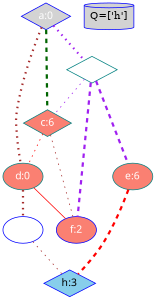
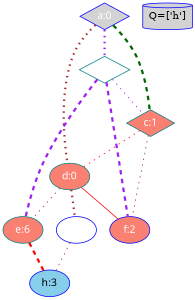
  graph {
    node [color=blue fillcolor=salmon fontcolor=white fontname="time-bold" shape=diamond style=filled]
    edge [color=brown penwidth=3 style=dotted]
    n1 [fillcolor=lightgrey label="a:0"]
    n2 [color=teal fillcolor=white label="b:1"]
-   n3 [color=teal label="c:6"]
+   n3 [color=teal label="c:1"]
    n4 [color=teal label="d:0" shape=ellipse]
    n5 [color=teal label="e:6" shape=ellipse]
    n6 [label="f:2" shape=ellipse]
    n7 [fillcolor=white label="g:2" shape=ellipse]
-   n8 [fillcolor=skyblue label="h:3" fontcolor=""]
+   n8 [fillcolor=skyblue label="h:3" shape=ellipse fontcolor=""]
    n9 [fillcolor=lightgrey label="Q=['h']" shape=cylinder fontcolor="" fontname=""]
    n1 -- n2 [color=purple]
    n1 -- n3 [color=darkgreen style=dashed]
    n1 -- n4
    n2 -- n3 [color=purple penwidth=1]
    n2 -- n5 [color=purple style=dashed]
    n2 -- n6 [color=purple style=dashed]
    n3 -- n4 [color=red penwidth=1]
    n3 -- n6 [penwidth=1]
+   n4 -- n5 [penwidth=1]
    n4 -- n6 [color=red penwidth=1 style=bold]
    n4 -- n7
    n5 -- n8 [color=red style=dashed]
    n7 -- n8 [penwidth=1]
  }
